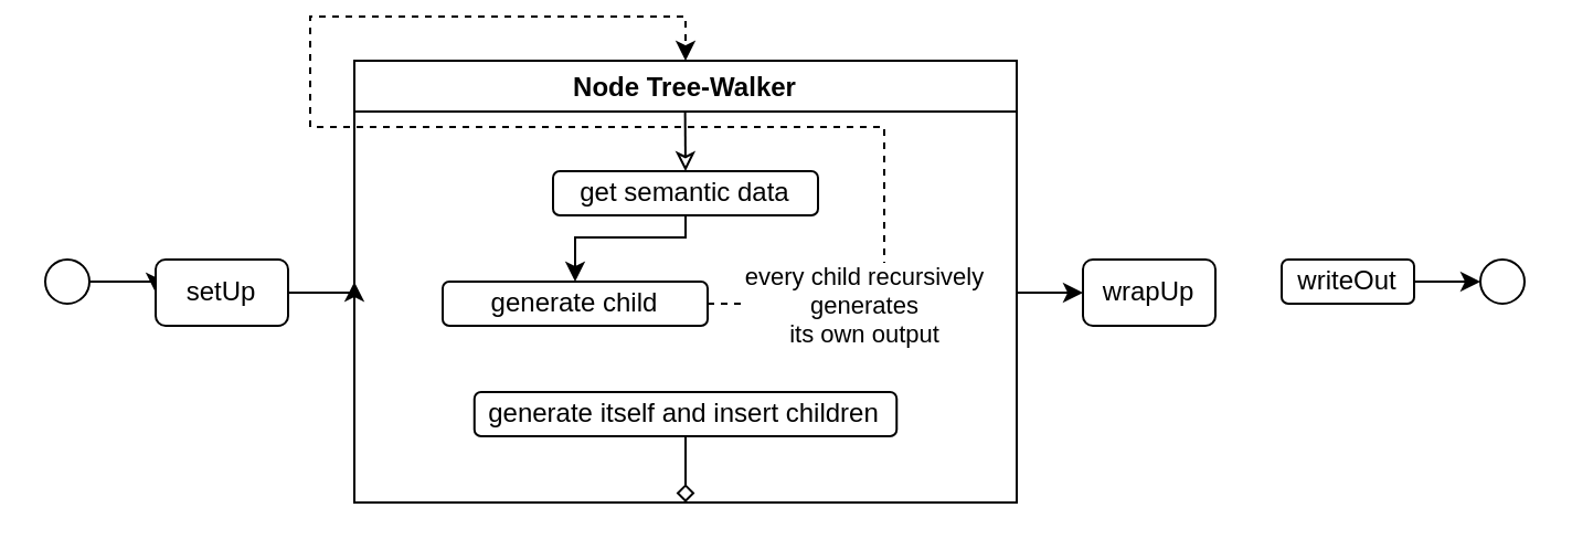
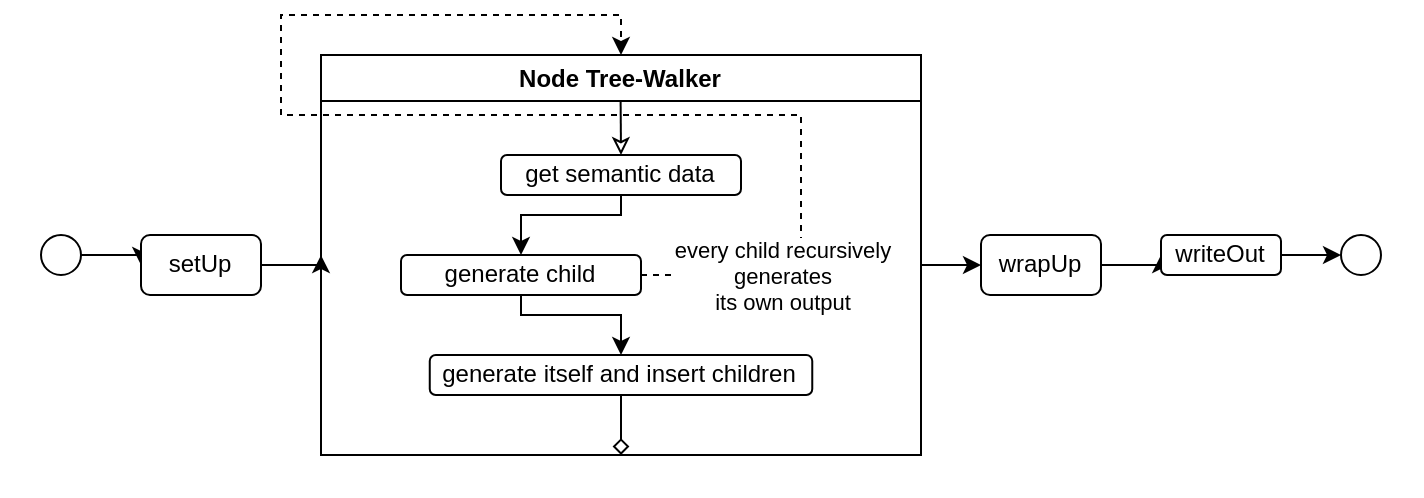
  <mxCell id="0" />
  <mxCell id="1" parent="0" />
  <mxCell id="2" style="edgeStyle=orthogonalEdgeStyle;rounded=0;orthogonalLoop=1;jettySize=auto;html=1;exitX=1;exitY=0.5;exitDx=0;exitDy=0;entryX=0;entryY=0.5;entryDx=0;entryDy=0;" parent="1" source="3" target="5" edge="1"><mxGeometry relative="1" as="geometry" /></mxCell>
  <mxCell id="3" value="" style="ellipse;whiteSpace=wrap;html=1;aspect=fixed;" parent="1" vertex="1"><mxGeometry x="20" y="110" width="20" height="20" as="geometry" /></mxCell>
  <mxCell id="4" style="edgeStyle=orthogonalEdgeStyle;rounded=0;orthogonalLoop=1;jettySize=auto;html=1;exitX=1;exitY=0.5;exitDx=0;exitDy=0;" parent="1" source="5" edge="1"><mxGeometry relative="1" as="geometry"><mxPoint x="160" y="120.074" as="targetPoint" /></mxGeometry></mxCell>
  <mxCell id="5" value="setUp" style="rounded=1;whiteSpace=wrap;html=1;" parent="1" vertex="1"><mxGeometry x="70" y="110" width="60" height="30" as="geometry" /></mxCell>
  <mxCell id="6" style="edgeStyle=orthogonalEdgeStyle;rounded=0;orthogonalLoop=1;jettySize=auto;html=1;exitX=0;exitY=0.5;exitDx=0;exitDy=0;startArrow=classic;startFill=1;endArrow=none;" parent="1" source="8" edge="1"><mxGeometry relative="1" as="geometry"><mxPoint x="460" y="120.074" as="targetPoint" /></mxGeometry></mxCell>
+ <mxCell id="7" style="edgeStyle=orthogonalEdgeStyle;rounded=0;orthogonalLoop=1;jettySize=auto;html=1;exitX=1;exitY=0.5;exitDx=0;exitDy=0;entryX=0;entryY=0.5;entryDx=0;entryDy=0;" parent="1" source="8" target="21" edge="1"><mxGeometry relative="1" as="geometry" /></mxCell>
  <mxCell id="8" value="wrapUp" style="rounded=1;whiteSpace=wrap;html=1;" parent="1" vertex="1"><mxGeometry x="490" y="110" width="60" height="30" as="geometry" /></mxCell>
  <mxCell id="9" value="" style="ellipse;whiteSpace=wrap;html=1;aspect=fixed;" parent="1" vertex="1"><mxGeometry x="670" y="110" width="20" height="20" as="geometry" /></mxCell>
  <mxCell id="10" value="Node Tree-Walker" style="swimlane;startSize=23;" parent="1" vertex="1"><mxGeometry x="160" y="20" width="300" height="200" as="geometry" /></mxCell>
  <mxCell id="11" style="edgeStyle=orthogonalEdgeStyle;rounded=0;orthogonalLoop=1;jettySize=auto;html=1;exitX=0.5;exitY=1;exitDx=0;exitDy=0;entryX=0.5;entryY=1;entryDx=0;entryDy=0;endArrow=diamond;endFill=0;" parent="10" source="12" target="10" edge="1"><mxGeometry relative="1" as="geometry" /></mxCell>
  <mxCell id="12" value="generate itself and insert children" style="rounded=1;whiteSpace=wrap;html=1;" parent="10" vertex="1"><mxGeometry x="54.38" y="150" width="191.25" height="20" as="geometry" /></mxCell>
+ <mxCell id="13" style="edgeStyle=orthogonalEdgeStyle;rounded=0;orthogonalLoop=1;jettySize=auto;html=1;exitX=0.5;exitY=1;exitDx=0;exitDy=0;entryX=0.5;entryY=0;entryDx=0;entryDy=0;" parent="10" source="16" target="12" edge="1"><mxGeometry relative="1" as="geometry"><Array as="points"><mxPoint x="100" y="130" /><mxPoint x="150" y="130" /></Array></mxGeometry></mxCell>
  <mxCell id="14" style="edgeStyle=orthogonalEdgeStyle;rounded=0;orthogonalLoop=1;jettySize=auto;html=1;exitX=1;exitY=0.5;exitDx=0;exitDy=0;entryX=0.5;entryY=0;entryDx=0;entryDy=0;dashed=1;" parent="10" source="16" target="10" edge="1"><mxGeometry relative="1" as="geometry"><Array as="points"><mxPoint x="240" y="110" /><mxPoint x="240" y="30" /><mxPoint x="-20" y="30" /><mxPoint x="-20" y="-20" /><mxPoint x="150" y="-20" /></Array></mxGeometry></mxCell>
  <mxCell id="15" value="&lt;div&gt;every child recursively&lt;/div&gt;&lt;div&gt;generates&lt;/div&gt;&lt;div&gt;its own output&lt;/div&gt;" style="edgeLabel;html=1;align=center;verticalAlign=middle;resizable=0;points=[];" parent="14" vertex="1" connectable="0"><mxGeometry x="-0.883" relative="1" as="geometry"><mxPoint x="31" as="offset" /></mxGeometry></mxCell>
  <mxCell id="16" value="generate child" style="rounded=1;whiteSpace=wrap;html=1;" parent="10" vertex="1"><mxGeometry x="40" y="100" width="120" height="20" as="geometry" /></mxCell>
  <mxCell id="17" style="edgeStyle=orthogonalEdgeStyle;rounded=0;orthogonalLoop=1;jettySize=auto;html=1;exitX=0.5;exitY=0;exitDx=0;exitDy=0;startArrow=classic;startFill=0;endArrow=none;" parent="10" source="19" edge="1"><mxGeometry relative="1" as="geometry"><mxPoint x="149.815" y="23" as="targetPoint" /><mxPoint x="150" y="43" as="sourcePoint" /></mxGeometry></mxCell>
  <mxCell id="18" style="edgeStyle=orthogonalEdgeStyle;rounded=0;orthogonalLoop=1;jettySize=auto;html=1;exitX=0.5;exitY=1;exitDx=0;exitDy=0;entryX=0.5;entryY=0;entryDx=0;entryDy=0;" parent="10" source="19" target="16" edge="1"><mxGeometry relative="1" as="geometry"><Array as="points"><mxPoint x="150" y="80" /><mxPoint x="100" y="80" /></Array></mxGeometry></mxCell>
  <mxCell id="19" value="get semantic data" style="rounded=1;whiteSpace=wrap;html=1;" parent="10" vertex="1"><mxGeometry x="90" y="50" width="120" height="20" as="geometry" /></mxCell>
  <mxCell id="20" style="edgeStyle=orthogonalEdgeStyle;rounded=0;orthogonalLoop=1;jettySize=auto;html=1;exitX=1;exitY=0.5;exitDx=0;exitDy=0;entryX=0;entryY=0.5;entryDx=0;entryDy=0;" parent="1" source="21" target="9" edge="1"><mxGeometry relative="1" as="geometry" /></mxCell>
  <mxCell id="21" value="writeOut" style="rounded=1;whiteSpace=wrap;html=1;" parent="1" vertex="1"><mxGeometry x="580" y="110" width="60" height="20" as="geometry" /></mxCell>
